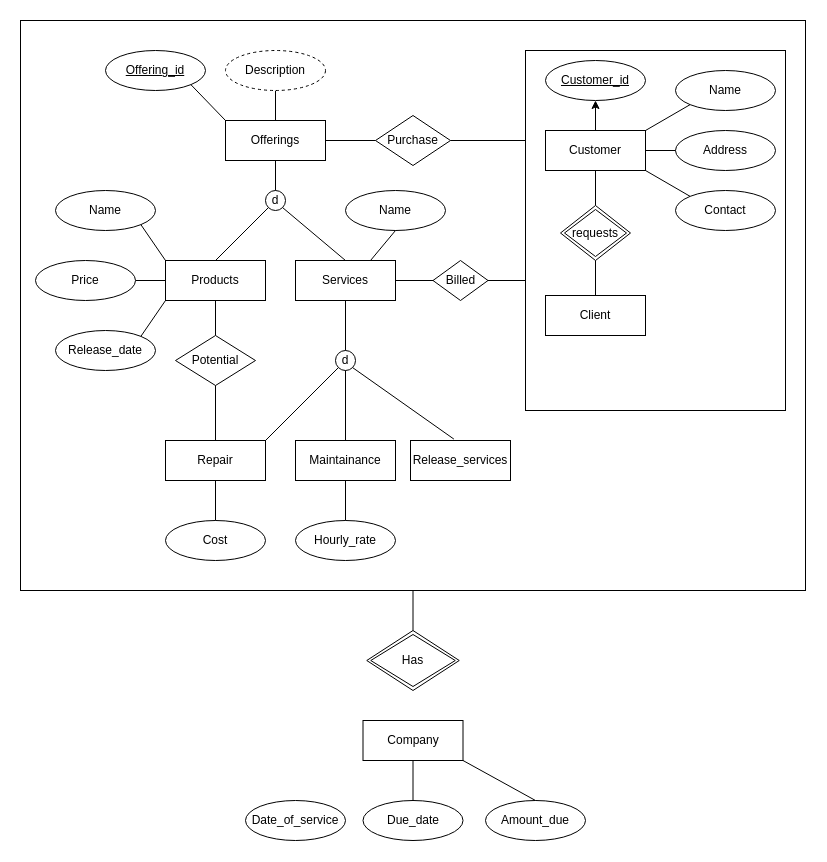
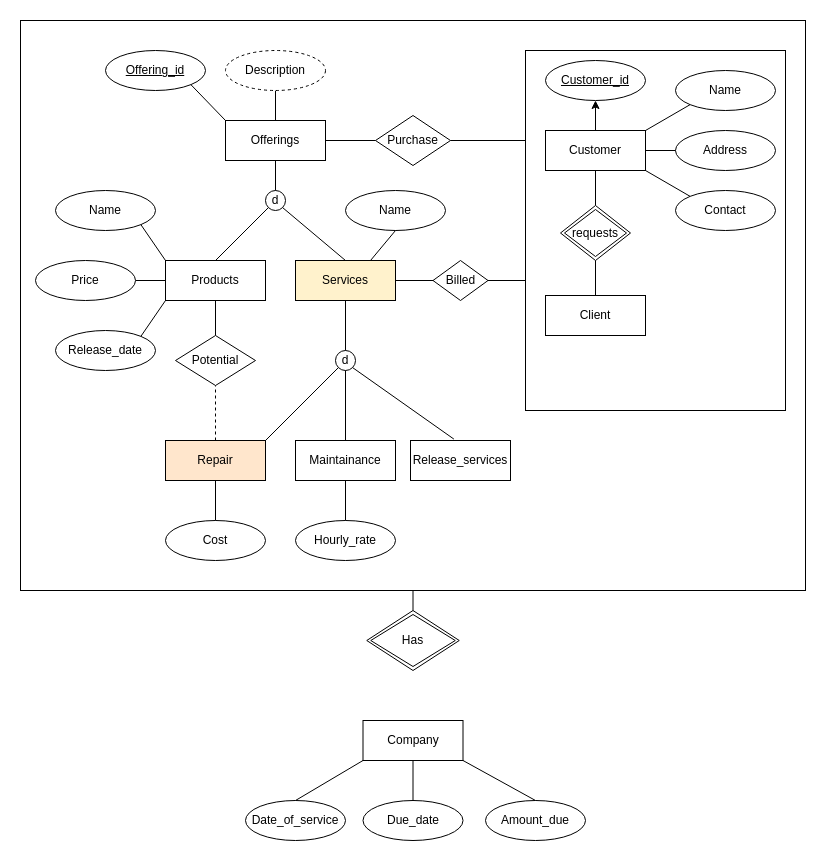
  <mxCell id="0" />
  <mxCell id="1" parent="0" />
  <mxCell id="2" value="" style="whiteSpace=wrap;html=1;align=center;" vertex="1" parent="1"><mxGeometry x="20" y="20" width="785" height="570" as="geometry" /></mxCell>
  <mxCell id="3" value="Offerings" style="whiteSpace=wrap;html=1;align=center;" vertex="1" parent="1"><mxGeometry x="225" y="120" width="100" height="40" as="geometry" /></mxCell>
  <mxCell id="4" value="d" style="ellipse;whiteSpace=wrap;html=1;aspect=fixed;" vertex="1" parent="1"><mxGeometry x="265" y="190" width="20" height="20" as="geometry" /></mxCell>
  <mxCell id="5" value="Products" style="whiteSpace=wrap;html=1;align=center;" vertex="1" parent="1"><mxGeometry x="165" y="260" width="100" height="40" as="geometry" /></mxCell>
  <mxCell id="6" value="Offering_id" style="ellipse;whiteSpace=wrap;html=1;align=center;fontStyle=4;" vertex="1" parent="1"><mxGeometry x="105" y="50" width="100" height="40" as="geometry" /></mxCell>
  <mxCell id="7" value="" style="endArrow=none;html=1;rounded=0;entryX=0;entryY=0;entryDx=0;entryDy=0;exitX=1;exitY=1;exitDx=0;exitDy=0;" edge="1" parent="1" source="6" target="3"><mxGeometry width="50" height="50" relative="1" as="geometry"><mxPoint x="405" y="290" as="sourcePoint" /><mxPoint x="455" y="240" as="targetPoint" /></mxGeometry></mxCell>
  <mxCell id="8" value="" style="endArrow=none;html=1;rounded=0;entryX=0.5;entryY=1;entryDx=0;entryDy=0;exitX=0.5;exitY=0;exitDx=0;exitDy=0;" edge="1" parent="1" source="3" target="64"><mxGeometry width="50" height="50" relative="1" as="geometry"><mxPoint x="305" y="320" as="sourcePoint" /><mxPoint x="275" y="90" as="targetPoint" /></mxGeometry></mxCell>
  <mxCell id="9" value="" style="endArrow=none;html=1;rounded=0;entryX=0.5;entryY=1;entryDx=0;entryDy=0;exitX=0.5;exitY=0;exitDx=0;exitDy=0;" edge="1" parent="1" source="4" target="3"><mxGeometry width="50" height="50" relative="1" as="geometry"><mxPoint x="305" y="320" as="sourcePoint" /><mxPoint x="355" y="270" as="targetPoint" /></mxGeometry></mxCell>
  <mxCell id="10" value="" style="endArrow=none;html=1;rounded=0;entryX=0;entryY=1;entryDx=0;entryDy=0;exitX=0.5;exitY=0;exitDx=0;exitDy=0;" edge="1" parent="1" source="5" target="4"><mxGeometry width="50" height="50" relative="1" as="geometry"><mxPoint x="305" y="320" as="sourcePoint" /><mxPoint x="355" y="270" as="targetPoint" /></mxGeometry></mxCell>
  <mxCell id="11" value="Name" style="ellipse;whiteSpace=wrap;html=1;align=center;" vertex="1" parent="1"><mxGeometry x="55" y="190" width="100" height="40" as="geometry" /></mxCell>
  <mxCell id="12" value="Release_date" style="ellipse;whiteSpace=wrap;html=1;align=center;" vertex="1" parent="1"><mxGeometry x="55" y="330" width="100" height="40" as="geometry" /></mxCell>
- <mxCell id="13" value="Services" style="whiteSpace=wrap;html=1;align=center;" vertex="1" parent="1"><mxGeometry x="295" y="260" width="100" height="40" as="geometry" /></mxCell>
+ <mxCell id="13" value="Services" style="whiteSpace=wrap;html=1;align=center;fillColor=#fff2cc;" vertex="1" parent="1"><mxGeometry x="295" y="260" width="100" height="40" as="geometry" /></mxCell>
  <mxCell id="14" value="" style="endArrow=none;html=1;rounded=0;entryX=1;entryY=1;entryDx=0;entryDy=0;exitX=0.5;exitY=0;exitDx=0;exitDy=0;" edge="1" parent="1" source="13" target="4"><mxGeometry width="50" height="50" relative="1" as="geometry"><mxPoint x="305" y="250" as="sourcePoint" /><mxPoint x="355" y="200" as="targetPoint" /></mxGeometry></mxCell>
  <mxCell id="15" value="Release_services" style="whiteSpace=wrap;html=1;align=center;" vertex="1" parent="1"><mxGeometry x="410" y="440" width="100" height="40" as="geometry" /></mxCell>
  <mxCell id="16" value="d" style="ellipse;whiteSpace=wrap;html=1;aspect=fixed;" vertex="1" parent="1"><mxGeometry x="335" y="350" width="20" height="20" as="geometry" /></mxCell>
- <mxCell id="17" value="Repair" style="whiteSpace=wrap;html=1;align=center;" vertex="1" parent="1"><mxGeometry x="165" y="440" width="100" height="40" as="geometry" /></mxCell>
+ <mxCell id="17" value="Repair" style="whiteSpace=wrap;html=1;align=center;fillColor=#ffe6cc;" vertex="1" parent="1"><mxGeometry x="165" y="440" width="100" height="40" as="geometry" /></mxCell>
  <mxCell id="18" value="" style="endArrow=none;html=1;rounded=0;entryX=0.434;entryY=-0.035;entryDx=0;entryDy=0;exitX=1;exitY=1;exitDx=0;exitDy=0;entryPerimeter=0;" edge="1" parent="1" source="16" target="15"><mxGeometry width="50" height="50" relative="1" as="geometry"><mxPoint x="355" y="390" as="sourcePoint" /><mxPoint x="425" y="460" as="targetPoint" /></mxGeometry></mxCell>
  <mxCell id="19" value="" style="endArrow=none;html=1;rounded=0;entryX=0;entryY=1;entryDx=0;entryDy=0;exitX=1;exitY=0;exitDx=0;exitDy=0;" edge="1" parent="1" source="17" target="16"><mxGeometry width="50" height="50" relative="1" as="geometry"><mxPoint x="375" y="510" as="sourcePoint" /><mxPoint x="425" y="460" as="targetPoint" /></mxGeometry></mxCell>
  <mxCell id="20" value="Maintainance" style="whiteSpace=wrap;html=1;align=center;" vertex="1" parent="1"><mxGeometry x="295" y="440" width="100" height="40" as="geometry" /></mxCell>
  <mxCell id="21" value="" style="endArrow=none;html=1;rounded=0;exitX=0.5;exitY=0;exitDx=0;exitDy=0;entryX=0.5;entryY=1;entryDx=0;entryDy=0;" edge="1" parent="1" source="20" target="16"><mxGeometry width="50" height="50" relative="1" as="geometry"><mxPoint x="375" y="440" as="sourcePoint" /><mxPoint x="425" y="390" as="targetPoint" /></mxGeometry></mxCell>
  <mxCell id="22" value="" style="endArrow=none;html=1;rounded=0;exitX=0.5;exitY=0;exitDx=0;exitDy=0;entryX=0.5;entryY=1;entryDx=0;entryDy=0;" edge="1" parent="1" source="16" target="13"><mxGeometry width="50" height="50" relative="1" as="geometry"><mxPoint x="305" y="320" as="sourcePoint" /><mxPoint x="355" y="270" as="targetPoint" /></mxGeometry></mxCell>
  <mxCell id="23" value="Name" style="ellipse;whiteSpace=wrap;html=1;align=center;" vertex="1" parent="1"><mxGeometry x="345" y="190" width="100" height="40" as="geometry" /></mxCell>
  <mxCell id="24" value="" style="endArrow=none;html=1;rounded=0;entryX=0.5;entryY=1;entryDx=0;entryDy=0;exitX=0.75;exitY=0;exitDx=0;exitDy=0;" edge="1" parent="1" source="13" target="23"><mxGeometry width="50" height="50" relative="1" as="geometry"><mxPoint x="305" y="320" as="sourcePoint" /><mxPoint x="355" y="270" as="targetPoint" /></mxGeometry></mxCell>
  <mxCell id="25" value="Potential" style="shape=rhombus;perimeter=rhombusPerimeter;whiteSpace=wrap;html=1;align=center;" vertex="1" parent="1"><mxGeometry x="175" y="335" width="80" height="50" as="geometry" /></mxCell>
  <mxCell id="26" value="" style="endArrow=none;html=1;rounded=0;exitX=0.5;exitY=0;exitDx=0;exitDy=0;entryX=0.5;entryY=1;entryDx=0;entryDy=0;" edge="1" parent="1" source="25" target="5"><mxGeometry width="50" height="50" relative="1" as="geometry"><mxPoint x="305" y="320" as="sourcePoint" /><mxPoint x="355" y="270" as="targetPoint" /></mxGeometry></mxCell>
- <mxCell id="27" value="" style="endArrow=none;html=1;rounded=0;exitX=0.5;exitY=0;exitDx=0;exitDy=0;entryX=0.5;entryY=1;entryDx=0;entryDy=0;" edge="1" parent="1" source="17" target="25"><mxGeometry width="50" height="50" relative="1" as="geometry"><mxPoint x="305" y="320" as="sourcePoint" /><mxPoint x="355" y="270" as="targetPoint" /></mxGeometry></mxCell>
+ <mxCell id="27" value="" style="endArrow=none;html=1;rounded=0;exitX=0.5;exitY=0;exitDx=0;exitDy=0;entryX=0.5;entryY=1;entryDx=0;entryDy=0;dashed=1;" edge="1" parent="1" source="17" target="25"><mxGeometry width="50" height="50" relative="1" as="geometry"><mxPoint x="305" y="320" as="sourcePoint" /><mxPoint x="355" y="270" as="targetPoint" /></mxGeometry></mxCell>
  <mxCell id="28" value="Cost" style="ellipse;whiteSpace=wrap;html=1;align=center;" vertex="1" parent="1"><mxGeometry x="165" y="520" width="100" height="40" as="geometry" /></mxCell>
  <mxCell id="29" value="Hourly_rate" style="ellipse;whiteSpace=wrap;html=1;align=center;" vertex="1" parent="1"><mxGeometry x="295" y="520" width="100" height="40" as="geometry" /></mxCell>
  <mxCell id="30" value="" style="whiteSpace=wrap;html=1;align=center;" vertex="1" parent="1"><mxGeometry x="525" y="50" width="260" height="360" as="geometry" /></mxCell>
  <mxCell id="31" value="Customer" style="whiteSpace=wrap;html=1;align=center;" vertex="1" parent="1"><mxGeometry x="545" y="130" width="100" height="40" as="geometry" /></mxCell>
  <mxCell id="32" value="Customer_id" style="ellipse;whiteSpace=wrap;html=1;align=center;fontStyle=4;" vertex="1" parent="1"><mxGeometry x="545" y="60" width="100" height="40" as="geometry" /></mxCell>
  <mxCell id="33" value="Name" style="ellipse;whiteSpace=wrap;html=1;align=center;" vertex="1" parent="1"><mxGeometry x="675" y="70" width="100" height="40" as="geometry" /></mxCell>
  <mxCell id="34" value="Address" style="ellipse;whiteSpace=wrap;html=1;align=center;" vertex="1" parent="1"><mxGeometry x="675" y="130" width="100" height="40" as="geometry" /></mxCell>
  <mxCell id="35" value="Contact" style="ellipse;whiteSpace=wrap;html=1;align=center;" vertex="1" parent="1"><mxGeometry x="675" y="190" width="100" height="40" as="geometry" /></mxCell>
  <mxCell id="36" value="requests" style="shape=rhombus;double=1;perimeter=rhombusPerimeter;whiteSpace=wrap;html=1;align=center;" vertex="1" parent="1"><mxGeometry x="560" y="205" width="70" height="55" as="geometry" /></mxCell>
  <mxCell id="37" value="Client" style="whiteSpace=wrap;html=1;align=center;" vertex="1" parent="1"><mxGeometry x="545" y="295" width="100" height="40" as="geometry" /></mxCell>
  <mxCell id="38" value="Billed" style="shape=rhombus;perimeter=rhombusPerimeter;whiteSpace=wrap;html=1;align=center;" vertex="1" parent="1"><mxGeometry x="432.5" y="260" width="55" height="40" as="geometry" /></mxCell>
  <mxCell id="39" value="Purchase" style="shape=rhombus;perimeter=rhombusPerimeter;whiteSpace=wrap;html=1;align=center;" vertex="1" parent="1"><mxGeometry x="375" y="115" width="75" height="50" as="geometry" /></mxCell>
  <mxCell id="40" value="" style="endArrow=none;html=1;rounded=0;entryX=1;entryY=0.5;entryDx=0;entryDy=0;exitX=0;exitY=0.5;exitDx=0;exitDy=0;" edge="1" parent="1" source="39" target="3"><mxGeometry width="50" height="50" relative="1" as="geometry"><mxPoint x="305" y="320" as="sourcePoint" /><mxPoint x="355" y="270" as="targetPoint" /></mxGeometry></mxCell>
  <mxCell id="41" value="" style="endArrow=none;html=1;rounded=0;entryX=1;entryY=0.5;entryDx=0;entryDy=0;exitX=0;exitY=0.25;exitDx=0;exitDy=0;" edge="1" parent="1" source="30" target="39"><mxGeometry width="50" height="50" relative="1" as="geometry"><mxPoint x="305" y="320" as="sourcePoint" /><mxPoint x="355" y="270" as="targetPoint" /></mxGeometry></mxCell>
  <mxCell id="42" value="" style="endArrow=none;html=1;rounded=0;entryX=0;entryY=0.5;entryDx=0;entryDy=0;exitX=1;exitY=0.5;exitDx=0;exitDy=0;" edge="1" parent="1" source="13" target="38"><mxGeometry width="50" height="50" relative="1" as="geometry"><mxPoint x="305" y="320" as="sourcePoint" /><mxPoint x="355" y="270" as="targetPoint" /></mxGeometry></mxCell>
  <mxCell id="43" value="" style="endArrow=none;html=1;rounded=0;entryX=1;entryY=0.5;entryDx=0;entryDy=0;" edge="1" parent="1" target="38"><mxGeometry width="50" height="50" relative="1" as="geometry"><mxPoint x="525" y="280" as="sourcePoint" /><mxPoint x="355" y="270" as="targetPoint" /></mxGeometry></mxCell>
  <mxCell id="44" value="" style="endArrow=none;html=1;rounded=0;entryX=0.5;entryY=0;entryDx=0;entryDy=0;exitX=0.5;exitY=1;exitDx=0;exitDy=0;" edge="1" parent="1" source="17" target="28"><mxGeometry width="50" height="50" relative="1" as="geometry"><mxPoint x="305" y="320" as="sourcePoint" /><mxPoint x="355" y="270" as="targetPoint" /></mxGeometry></mxCell>
  <mxCell id="45" value="" style="endArrow=none;html=1;rounded=0;exitX=0.5;exitY=0;exitDx=0;exitDy=0;entryX=0.5;entryY=1;entryDx=0;entryDy=0;" edge="1" parent="1" source="29" target="20"><mxGeometry width="50" height="50" relative="1" as="geometry"><mxPoint x="305" y="320" as="sourcePoint" /><mxPoint x="355" y="270" as="targetPoint" /></mxGeometry></mxCell>
  <mxCell id="46" value="" style="endArrow=classic;html=1;rounded=0;entryX=0.5;entryY=1;entryDx=0;entryDy=0;exitX=0.5;exitY=0;exitDx=0;exitDy=0;" edge="1" parent="1" source="31" target="32"><mxGeometry width="50" height="50" relative="1" as="geometry"><mxPoint x="305" y="320" as="sourcePoint" /><mxPoint x="355" y="270" as="targetPoint" /></mxGeometry></mxCell>
  <mxCell id="47" value="" style="endArrow=none;html=1;rounded=0;entryX=0;entryY=1;entryDx=0;entryDy=0;exitX=1;exitY=0;exitDx=0;exitDy=0;" edge="1" parent="1" source="31" target="33"><mxGeometry width="50" height="50" relative="1" as="geometry"><mxPoint x="305" y="320" as="sourcePoint" /><mxPoint x="355" y="270" as="targetPoint" /></mxGeometry></mxCell>
  <mxCell id="48" value="" style="endArrow=none;html=1;rounded=0;entryX=0;entryY=0.5;entryDx=0;entryDy=0;exitX=1;exitY=0.5;exitDx=0;exitDy=0;" edge="1" parent="1" source="31" target="34"><mxGeometry width="50" height="50" relative="1" as="geometry"><mxPoint x="305" y="320" as="sourcePoint" /><mxPoint x="355" y="270" as="targetPoint" /></mxGeometry></mxCell>
  <mxCell id="49" value="" style="endArrow=none;html=1;rounded=0;entryX=0;entryY=0;entryDx=0;entryDy=0;exitX=1;exitY=1;exitDx=0;exitDy=0;" edge="1" parent="1" source="31" target="35"><mxGeometry width="50" height="50" relative="1" as="geometry"><mxPoint x="305" y="320" as="sourcePoint" /><mxPoint x="355" y="270" as="targetPoint" /></mxGeometry></mxCell>
  <mxCell id="50" value="" style="endArrow=none;html=1;rounded=0;entryX=0.5;entryY=1;entryDx=0;entryDy=0;exitX=0.5;exitY=0;exitDx=0;exitDy=0;" edge="1" parent="1" source="36" target="31"><mxGeometry width="50" height="50" relative="1" as="geometry"><mxPoint x="305" y="320" as="sourcePoint" /><mxPoint x="355" y="270" as="targetPoint" /></mxGeometry></mxCell>
  <mxCell id="51" value="" style="endArrow=none;html=1;rounded=0;entryX=0.5;entryY=1;entryDx=0;entryDy=0;exitX=0.5;exitY=0;exitDx=0;exitDy=0;" edge="1" parent="1" source="37" target="36"><mxGeometry width="50" height="50" relative="1" as="geometry"><mxPoint x="305" y="320" as="sourcePoint" /><mxPoint x="355" y="270" as="targetPoint" /></mxGeometry></mxCell>
  <mxCell id="52" value="" style="endArrow=none;html=1;rounded=0;entryX=1;entryY=1;entryDx=0;entryDy=0;exitX=0;exitY=0;exitDx=0;exitDy=0;" edge="1" parent="1" source="5" target="11"><mxGeometry width="50" height="50" relative="1" as="geometry"><mxPoint x="305" y="320" as="sourcePoint" /><mxPoint x="355" y="270" as="targetPoint" /></mxGeometry></mxCell>
  <mxCell id="53" value="" style="endArrow=none;html=1;rounded=0;exitX=0;exitY=0.5;exitDx=0;exitDy=0;entryX=1;entryY=0.5;entryDx=0;entryDy=0;" edge="1" parent="1" source="5" target="65"><mxGeometry width="50" height="50" relative="1" as="geometry"><mxPoint x="305" y="320" as="sourcePoint" /><mxPoint x="145" y="280" as="targetPoint" /></mxGeometry></mxCell>
  <mxCell id="54" value="" style="endArrow=none;html=1;rounded=0;exitX=1;exitY=0;exitDx=0;exitDy=0;entryX=0;entryY=1;entryDx=0;entryDy=0;" edge="1" parent="1" source="12" target="5"><mxGeometry width="50" height="50" relative="1" as="geometry"><mxPoint x="305" y="320" as="sourcePoint" /><mxPoint x="355" y="270" as="targetPoint" /></mxGeometry></mxCell>
- <mxCell id="55" value="Has" style="shape=rhombus;double=1;perimeter=rhombusPerimeter;whiteSpace=wrap;html=1;align=center;" vertex="1" parent="1"><mxGeometry x="366.25" y="630" width="92.5" height="60" as="geometry" /></mxCell>
+ <mxCell id="55" value="Has" style="shape=rhombus;double=1;perimeter=rhombusPerimeter;whiteSpace=wrap;html=1;align=center;" vertex="1" parent="1"><mxGeometry x="366.25" y="610" width="92.5" height="60" as="geometry" /></mxCell>
  <mxCell id="56" value="Company" style="whiteSpace=wrap;html=1;align=center;" vertex="1" parent="1"><mxGeometry x="362.5" y="720" width="100" height="40" as="geometry" /></mxCell>
  <mxCell id="57" value="Date_of_service" style="ellipse;whiteSpace=wrap;html=1;align=center;" vertex="1" parent="1"><mxGeometry x="245" y="800" width="100" height="40" as="geometry" /></mxCell>
  <mxCell id="58" value="Due_date" style="ellipse;whiteSpace=wrap;html=1;align=center;" vertex="1" parent="1"><mxGeometry x="362.5" y="800" width="100" height="40" as="geometry" /></mxCell>
  <mxCell id="59" value="Amount_due" style="ellipse;whiteSpace=wrap;html=1;align=center;" vertex="1" parent="1"><mxGeometry x="485" y="800" width="100" height="40" as="geometry" /></mxCell>
  <mxCell id="60" value="" style="endArrow=none;html=1;rounded=0;entryX=0.5;entryY=1;entryDx=0;entryDy=0;exitX=0.5;exitY=0;exitDx=0;exitDy=0;" edge="1" parent="1" source="55" target="2"><mxGeometry width="50" height="50" relative="1" as="geometry"><mxPoint x="55" y="760" as="sourcePoint" /><mxPoint x="105" y="710" as="targetPoint" /></mxGeometry></mxCell>
+ <mxCell id="61" value="" style="endArrow=none;html=1;rounded=0;entryX=0;entryY=1;entryDx=0;entryDy=0;exitX=0.5;exitY=0;exitDx=0;exitDy=0;" edge="1" parent="1" source="57" target="56"><mxGeometry width="50" height="50" relative="1" as="geometry"><mxPoint x="305" y="650" as="sourcePoint" /><mxPoint x="355" y="600" as="targetPoint" /></mxGeometry></mxCell>
  <mxCell id="62" value="" style="endArrow=none;html=1;rounded=0;entryX=0.5;entryY=0;entryDx=0;entryDy=0;exitX=0.5;exitY=1;exitDx=0;exitDy=0;" edge="1" parent="1" source="56" target="58"><mxGeometry width="50" height="50" relative="1" as="geometry"><mxPoint x="305" y="650" as="sourcePoint" /><mxPoint x="355" y="600" as="targetPoint" /></mxGeometry></mxCell>
  <mxCell id="63" value="" style="endArrow=none;html=1;rounded=0;entryX=0.5;entryY=0;entryDx=0;entryDy=0;exitX=1;exitY=1;exitDx=0;exitDy=0;" edge="1" parent="1" source="56" target="59"><mxGeometry width="50" height="50" relative="1" as="geometry"><mxPoint x="305" y="650" as="sourcePoint" /><mxPoint x="355" y="600" as="targetPoint" /></mxGeometry></mxCell>
  <mxCell id="64" value="Description" style="ellipse;whiteSpace=wrap;html=1;align=center;dashed=1;" vertex="1" parent="1"><mxGeometry x="225" y="50" width="100" height="40" as="geometry" /></mxCell>
  <mxCell id="65" value="Price" style="ellipse;whiteSpace=wrap;html=1;align=center;" vertex="1" parent="1"><mxGeometry x="35" y="260" width="100" height="40" as="geometry" /></mxCell>
